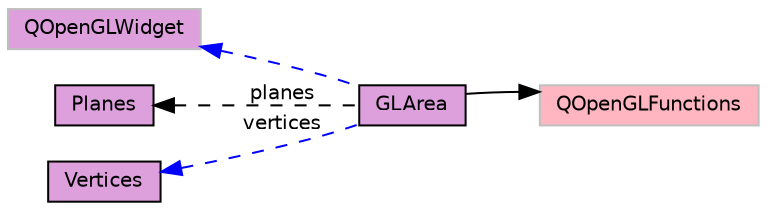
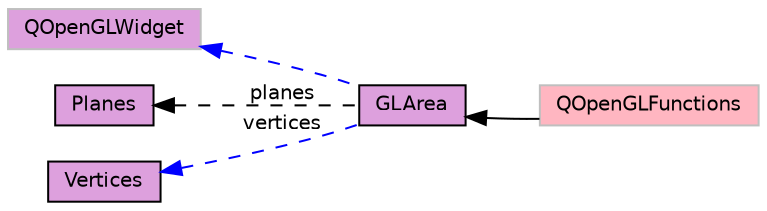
  digraph {
    rankdir=LR
    node [color=black fillcolor=plum fontname=Helvetica fontsize=10 shape=record style=filled]
    edge [color=blue dir=back fontname=Helvetica fontsize=10 labelfontname=Helvetica labelfontsize=10 style=dashed]
    n1 [fontcolor=black height=0.2 label=GLArea width=0.4]
    n2 [color=grey75 height=0.2 label=QOpenGLWidget width=0.4]
    n3 [color=grey75 fillcolor=lightpink height=0.2 label=QOpenGLFunctions width=0.4]
    n4 [height=0.2 label=Planes width=0.4]
    n5 [height=0.2 label=Vertices width=0.4]
    n2 -> n1
-   n3 -> n1 [color=black style=solid]
+   n1 -> n3 [color=black style=solid]
    n4 -> n1 [color=black label=" planes"]
    n5 -> n1 [label=" vertices"]
  }
